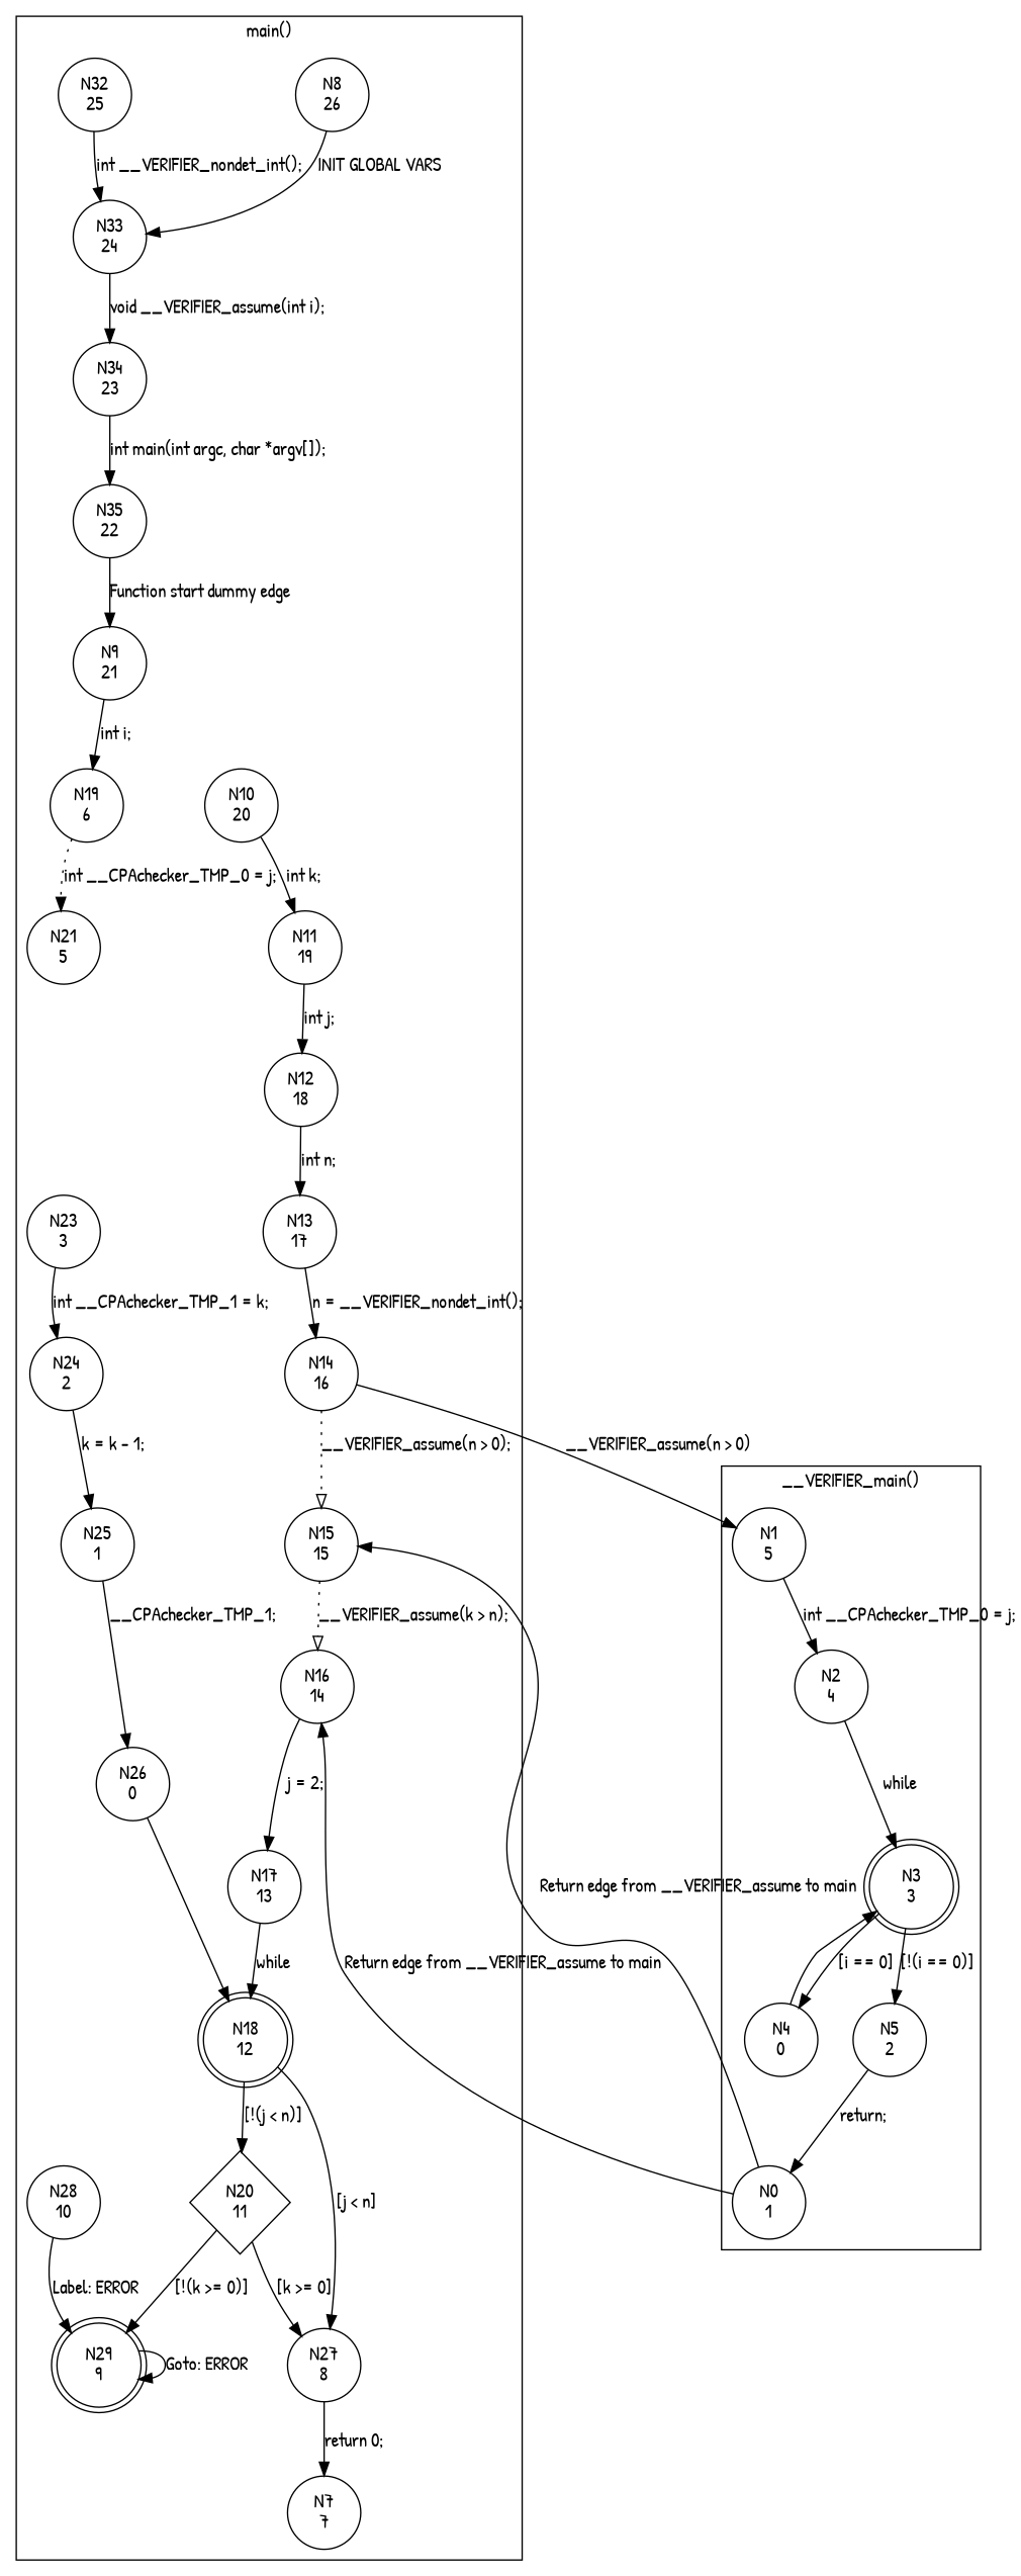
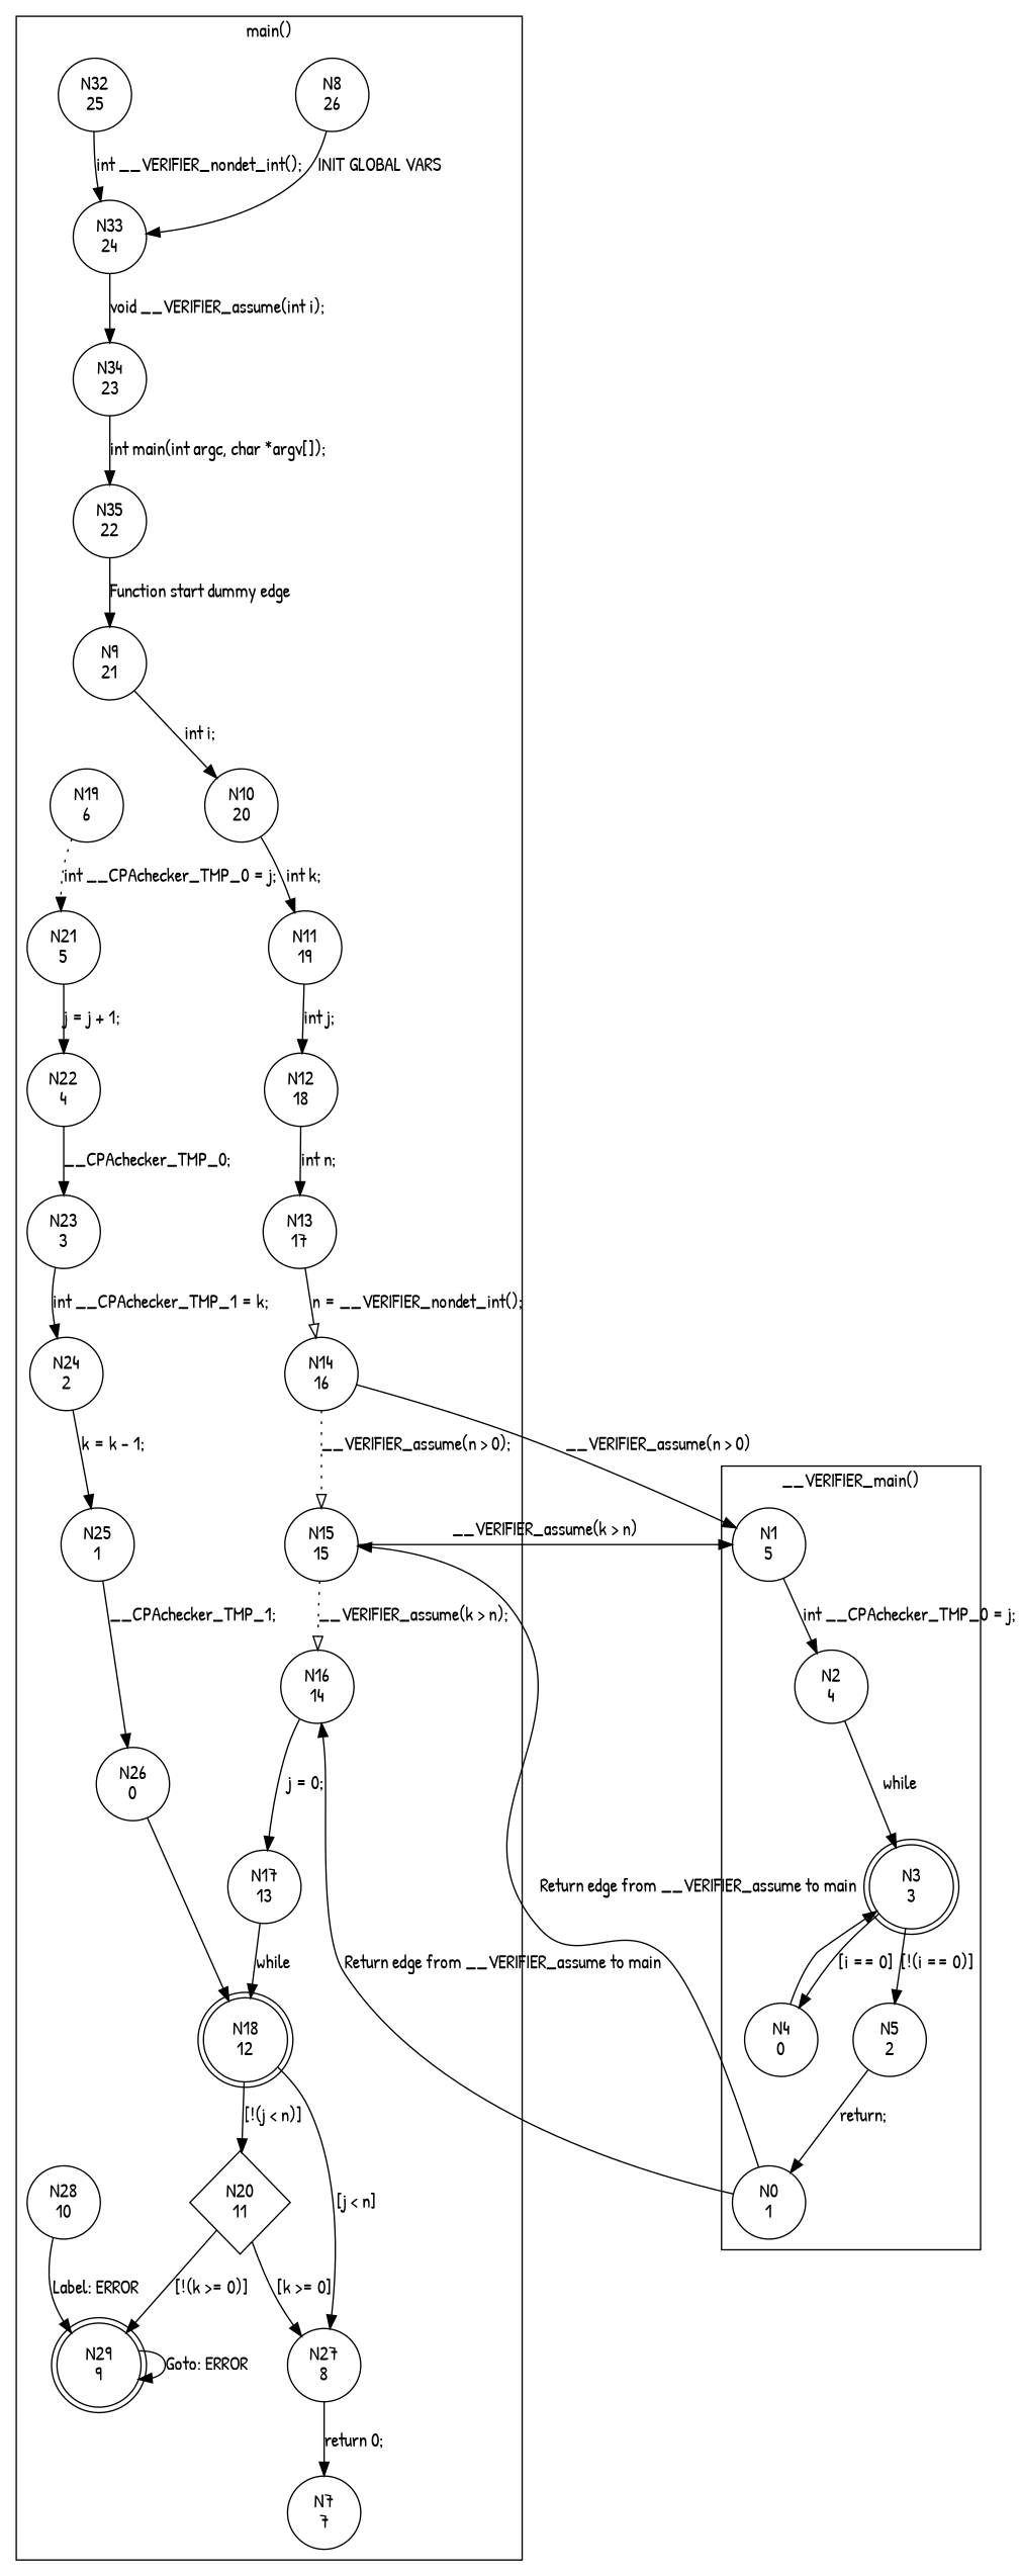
  digraph {
    fontname="Patrick Hand"
    node [fontname="Patrick Hand" shape=circle]
    edge [fontname="Patrick Hand"]
    n1 [label="N1\n5"]
    n2 [label="N2\n4"]
    n3 [label="N3\n3" shape=doublecircle]
    n4 [label="N5\n2"]
    n5 [label="N4\n0"]
    n6 [label="N0\n1"]
    n7 [label="N8\n26"]
    n8 [label="N32\n25"]
    n9 [label="N33\n24"]
    n10 [label="N34\n23"]
    n11 [label="N35\n22"]
    n12 [label="N9\n21"]
    n13 [label="N10\n20"]
    n14 [label="N11\n19"]
    n15 [label="N12\n18"]
    n16 [label="N13\n17"]
    n17 [label="N14\n16"]
    n18 [label="N15\n15"]
    n19 [label="N16\n14"]
    n20 [label="N17\n13"]
    n21 [label="N18\n12" shape=doublecircle]
    n22 [label="N20\n11" shape=diamond]
    n23 [label="N19\n6"]
    n24 [label="N28\n10"]
    n25 [label="N27\n8"]
    n26 [label="N29\n9" shape=doublecircle]
    n27 [label="N7\n7"]
    n28 [label="N21\n5"]
+   n29 [label="N22\n4"]
    n30 [label="N23\n3"]
    n31 [label="N24\n2"]
    n32 [label="N25\n1"]
    n33 [label="N26\n0"]
    subgraph cluster_1 {
      label="__VERIFIER_main()"
      n1
      n2
      n3
      n4
      n5
      n6
    }
    subgraph cluster_2 {
      label="main()"
      n7
      n8
      n9
      n10
      n11
      n12
      n13
      n14
      n15
      n16
      n17
      n18
      n19
      n20
      n21
      n22
      n23
      n24
      n25
      n26
      n27
      n28
+     n29
      n30
      n31
      n32
      n33
    }
    n1 -> n2 [label="int __CPAchecker_TMP_0 = j;"]
    n2 -> n3 [label=while]
    n3 -> n4 [label="[!(i == 0)]"]
    n3 -> n5 [label="[i == 0]"]
    n4 -> n6 [label="return;"]
    n5 -> n3
    n6 -> n18 [label="Return edge from __VERIFIER_assume to main"]
    n6 -> n19 [label="Return edge from __VERIFIER_assume to main"]
    n7 -> n9 [label="INIT GLOBAL VARS"]
    n8 -> n9 [label="int __VERIFIER_nondet_int();"]
    n9 -> n10 [label="void __VERIFIER_assume(int i);"]
    n10 -> n11 [label="int main(int argc, char *argv[]);"]
    n11 -> n12 [label="Function start dummy edge"]
-   n12 -> n23 [label="int i;"]
+   n12 -> n13 [label="int i;"]
    n13 -> n14 [label="int k;"]
    n14 -> n15 [label="int j;"]
    n15 -> n16 [label="int n;"]
-   n16 -> n17 [label="n = __VERIFIER_nondet_int();"]
+   n16 -> n17 [label="n = __VERIFIER_nondet_int();" arrowhead=empty]
    n17 -> n1 [label="__VERIFIER_assume(n > 0)"]
    n17 -> n18 [arrowhead=empty label="__VERIFIER_assume(n > 0);" style=dotted]
+   n18 -> n1 [label="__VERIFIER_assume(k > n)"]
    n18 -> n19 [arrowhead=empty label="__VERIFIER_assume(k > n);" style=dotted]
-   n19 -> n20 [label="j = 2;"]
+   n19 -> n20 [label="j = 0;"]
    n20 -> n21 [label=while]
    n21 -> n22 [label="[!(j < n)]"]
    n21 -> n25 [label="[j < n]"]
    n22 -> n25 [label="[k >= 0]"]
    n22 -> n26 [label="[!(k >= 0)]"]
    n23 -> n28 [label="int __CPAchecker_TMP_0 = j;" style=dotted]
    n24 -> n26 [label="Label: ERROR"]
    n25 -> n27 [label="return 0;"]
    n26 -> n26 [label="Goto: ERROR"]
+   n28 -> n29 [label="j = j + 1;"]
+   n29 -> n30 [label="__CPAchecker_TMP_0;"]
    n30 -> n31 [label="int __CPAchecker_TMP_1 = k;"]
    n31 -> n32 [label="k = k - 1;"]
    n32 -> n33 [label="__CPAchecker_TMP_1;"]
    n33 -> n21
  }
